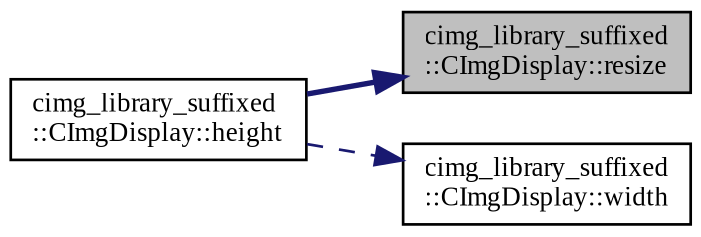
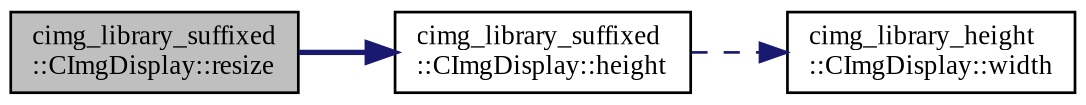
  digraph {
    fontname="Liberation Serif"
    rankdir=LR
    node [color=black fillcolor=white fontname="Liberation Serif" fontsize=10 shape=record style=filled]
    edge [color=midnightblue fontname="Liberation Serif" fontsize=10 labelfontname=Helvetica labelfontsize=10]
    n1 [fillcolor=grey75 fontcolor=black height=0.2 label="cimg_library_suffixed\l::CImgDisplay::resize" width=0.4]
    n2 [height=0.2 label="cimg_library_suffixed\l::CImgDisplay::height" width=0.4]
-   n3 [height=0.2 label="cimg_library_suffixed\l::CImgDisplay::width" width=0.4]
-   n2 -> n1 [style=bold]
+   n3 [height=0.2 label="cimg_library_height\l::CImgDisplay::width" width=0.4]
+   n1 -> n2 [style=bold]
    n2 -> n3 [style=dashed]
  }
